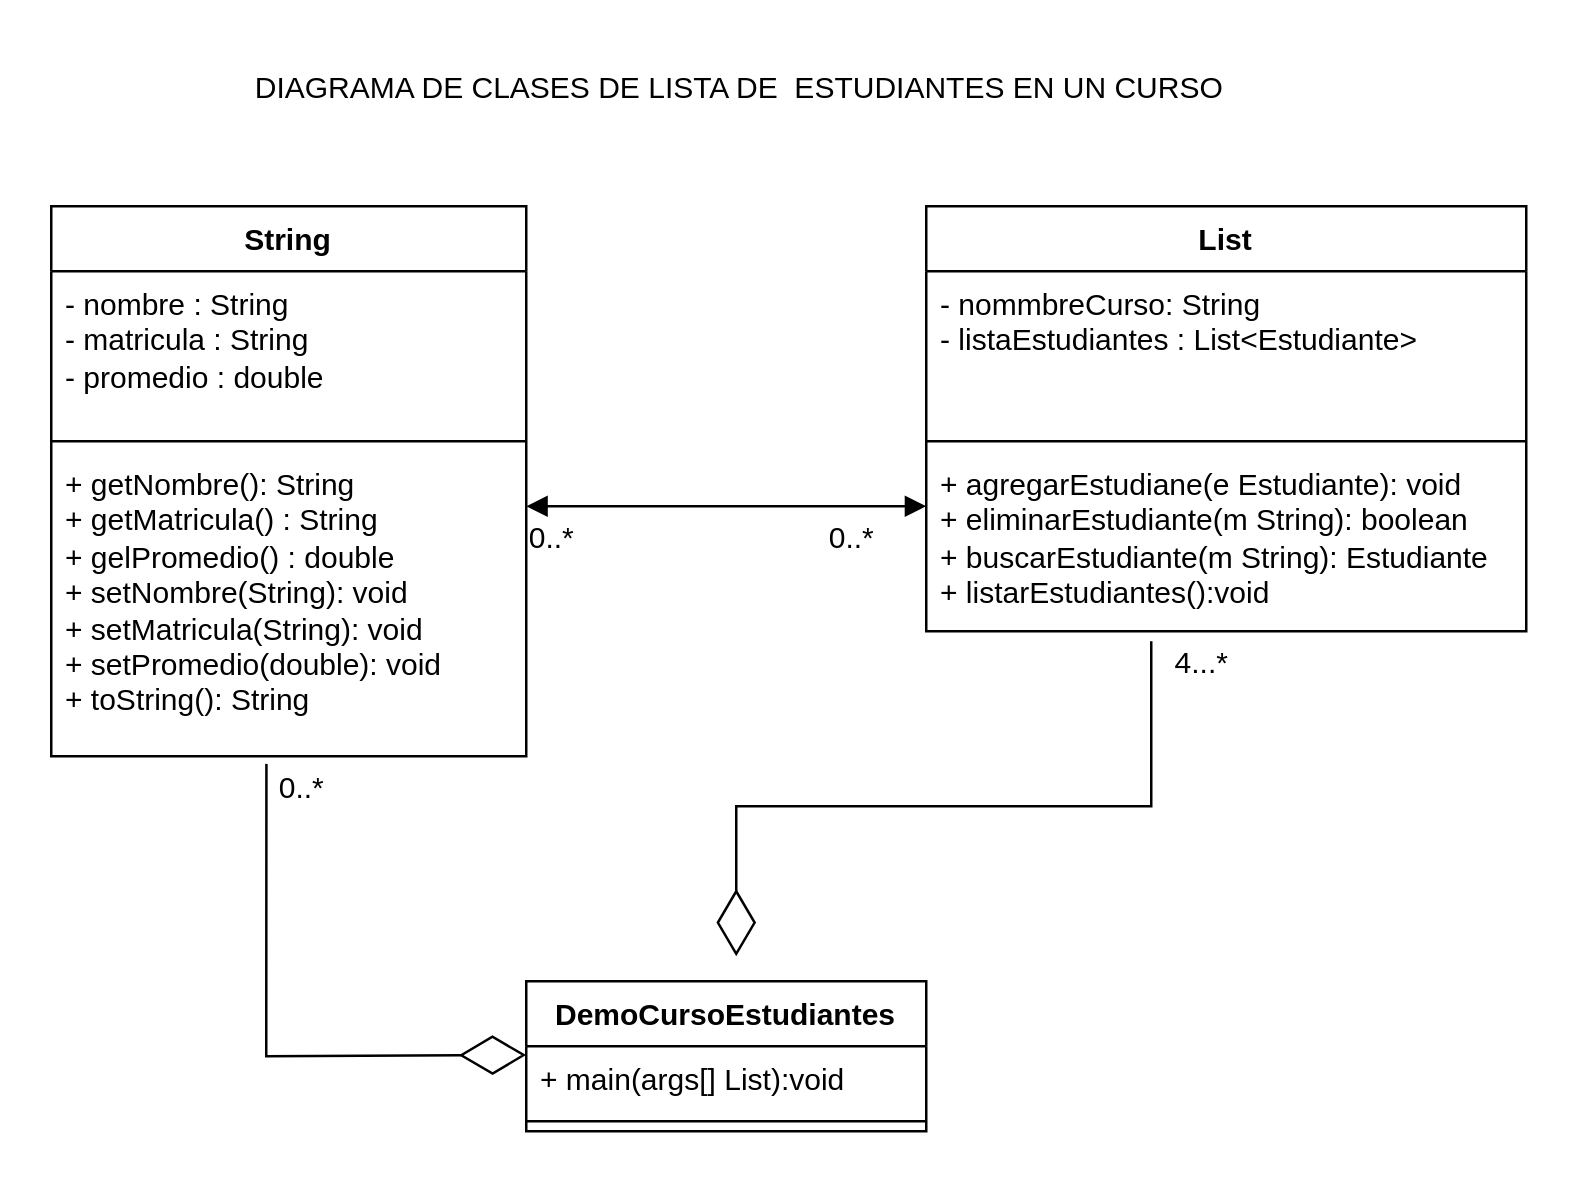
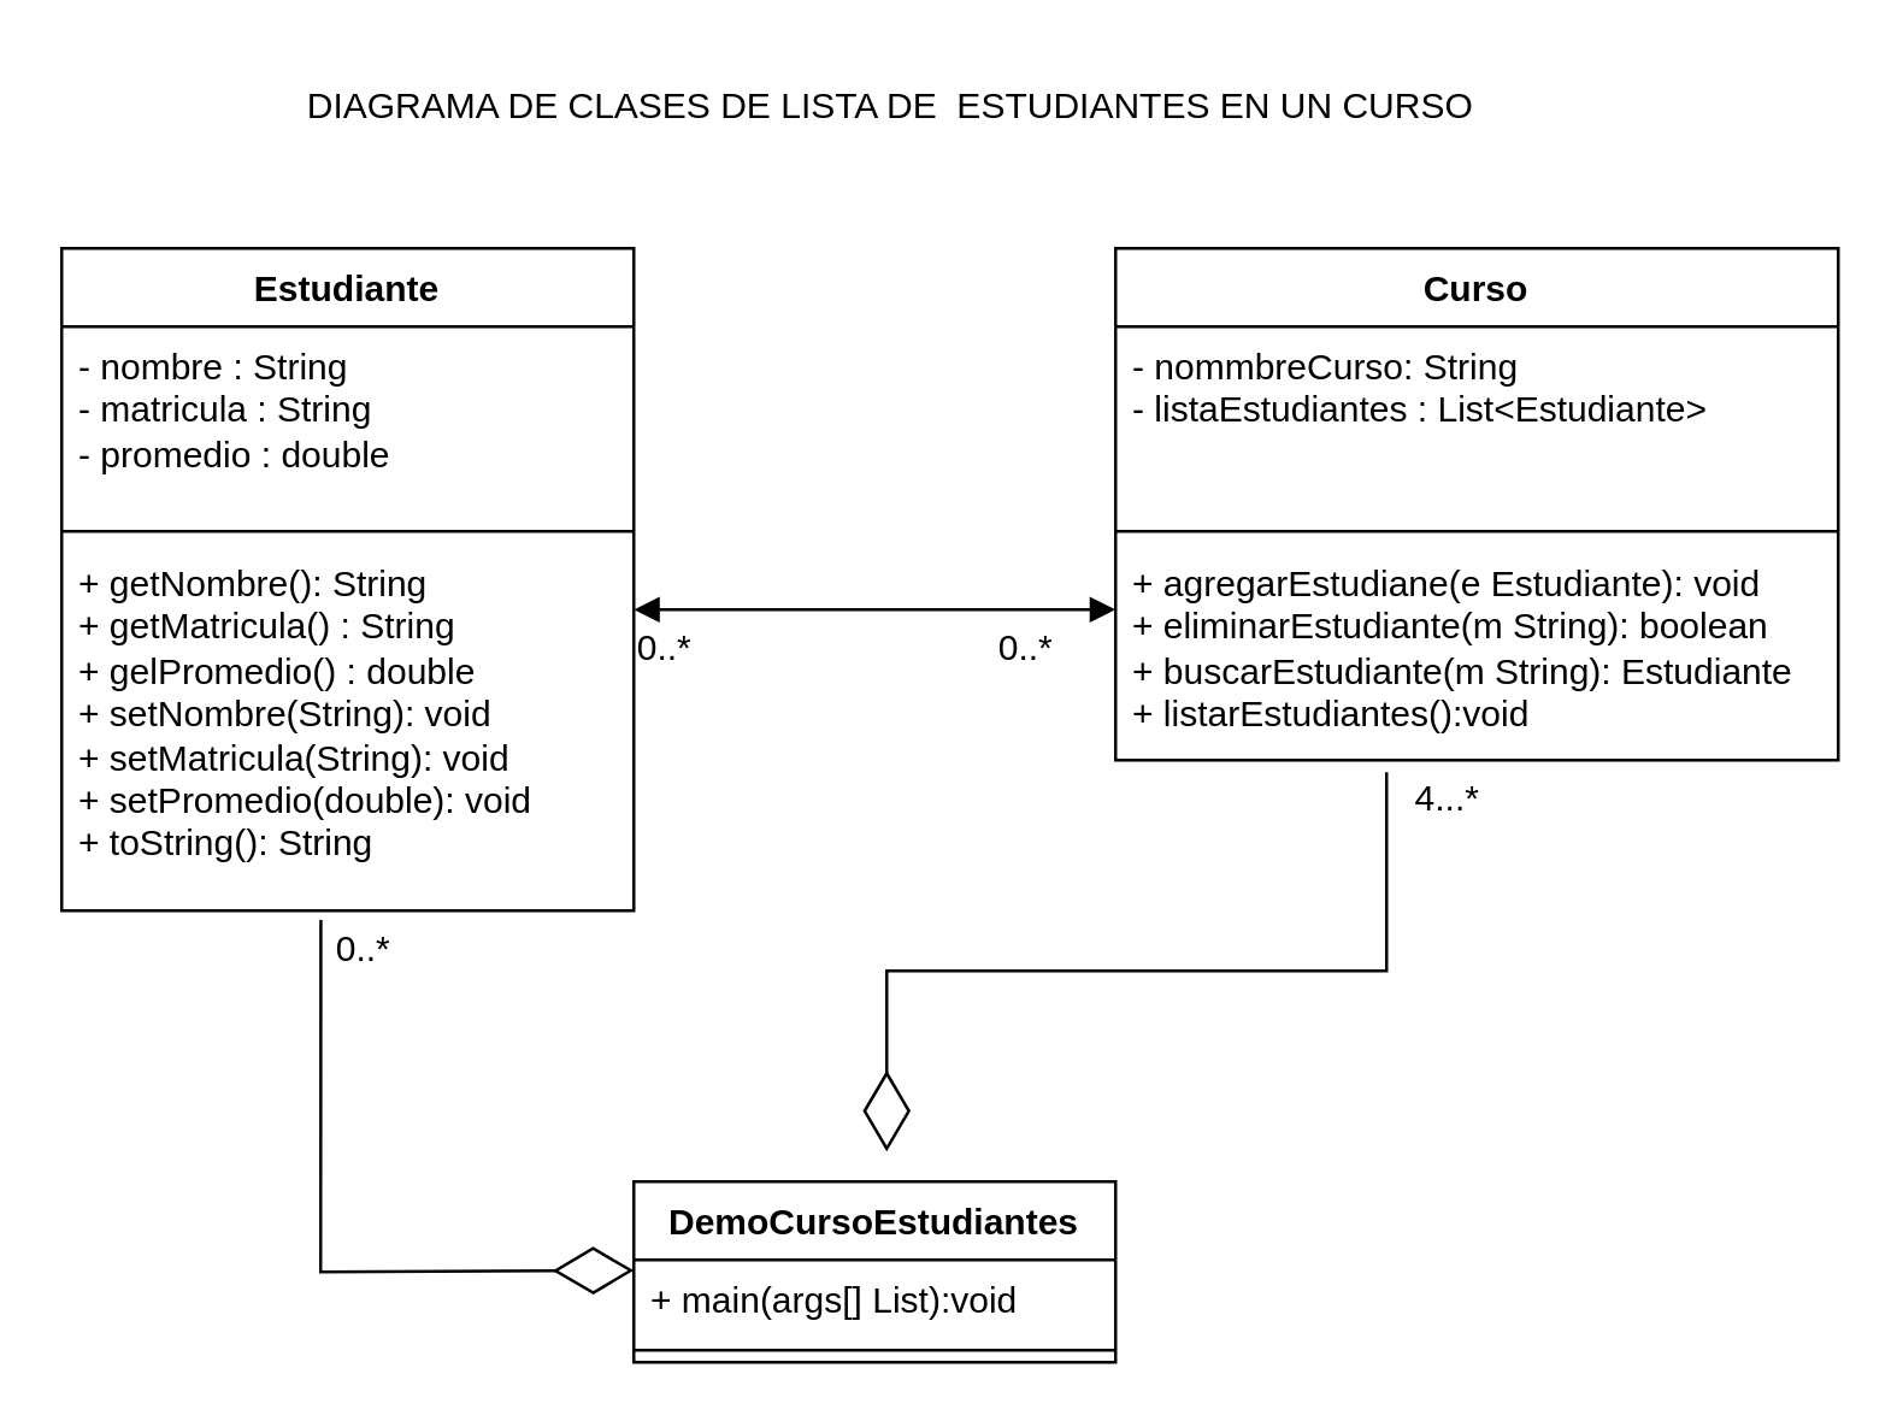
  <mxCell id="0" />
  <mxCell id="1" parent="0" />
- <mxCell id="2" value="String" style="swimlane;fontStyle=1;align=center;verticalAlign=top;childLayout=stackLayout;horizontal=1;startSize=26;horizontalStack=0;resizeParent=1;resizeParentMax=0;resizeLast=0;collapsible=1;marginBottom=0;whiteSpace=wrap;html=1;" vertex="1" parent="1"><mxGeometry x="20" y="82" width="190" height="220" as="geometry" /></mxCell>
+ <mxCell id="2" value="Estudiante" style="swimlane;fontStyle=1;align=center;verticalAlign=top;childLayout=stackLayout;horizontal=1;startSize=26;horizontalStack=0;resizeParent=1;resizeParentMax=0;resizeLast=0;collapsible=1;marginBottom=0;whiteSpace=wrap;html=1;" vertex="1" parent="1"><mxGeometry x="20" y="82" width="190" height="220" as="geometry" /></mxCell>
  <mxCell id="3" value="- nombre : String&lt;div&gt;- matricula : String&lt;/div&gt;&lt;div&gt;- promedio : double&lt;/div&gt;" style="text;strokeColor=none;fillColor=none;align=left;verticalAlign=top;spacingLeft=4;spacingRight=4;overflow=hidden;rotatable=0;points=[[0,0.5],[1,0.5]];portConstraint=eastwest;whiteSpace=wrap;html=1;" vertex="1" parent="2"><mxGeometry y="26" width="190" height="64" as="geometry" /></mxCell>
  <mxCell id="4" value="" style="line;strokeWidth=1;fillColor=none;align=left;verticalAlign=middle;spacingTop=-1;spacingLeft=3;spacingRight=3;rotatable=0;labelPosition=right;points=[];portConstraint=eastwest;strokeColor=inherit;" vertex="1" parent="2"><mxGeometry y="90" width="190" height="8" as="geometry" /></mxCell>
  <mxCell id="5" value="+ getNombre&lt;span style=&quot;background-color: transparent;&quot;&gt;(): String&lt;/span&gt;&lt;div&gt;&lt;span style=&quot;background-color: transparent;&quot;&gt;+ getMatricula() : String&lt;/span&gt;&lt;/div&gt;&lt;div&gt;&lt;span style=&quot;background-color: transparent;&quot;&gt;+ gelPromedio() : double&lt;/span&gt;&lt;/div&gt;&lt;div&gt;&lt;span style=&quot;background-color: transparent;&quot;&gt;+ setNombre(String): void&lt;/span&gt;&lt;/div&gt;&lt;div&gt;&lt;span style=&quot;background-color: transparent;&quot;&gt;+ setMatricula(String): void&lt;/span&gt;&lt;/div&gt;&lt;div&gt;&lt;span style=&quot;background-color: transparent;&quot;&gt;+ setPromedio(double): void&lt;/span&gt;&lt;/div&gt;&lt;div&gt;&lt;span style=&quot;background-color: transparent;&quot;&gt;+ toString(): String&lt;/span&gt;&lt;/div&gt;&lt;div&gt;&lt;span style=&quot;background-color: transparent;&quot;&gt;&lt;br&gt;&lt;/span&gt;&lt;/div&gt;" style="text;strokeColor=none;fillColor=none;align=left;verticalAlign=top;spacingLeft=4;spacingRight=4;overflow=hidden;rotatable=0;points=[[0,0.5],[1,0.5]];portConstraint=eastwest;whiteSpace=wrap;html=1;" vertex="1" parent="2"><mxGeometry y="98" width="190" height="122" as="geometry" /></mxCell>
- <mxCell id="6" value="List" style="swimlane;fontStyle=1;align=center;verticalAlign=top;childLayout=stackLayout;horizontal=1;startSize=26;horizontalStack=0;resizeParent=1;resizeParentMax=0;resizeLast=0;collapsible=1;marginBottom=0;whiteSpace=wrap;html=1;" vertex="1" parent="1"><mxGeometry x="370" y="82" width="240" height="170" as="geometry" /></mxCell>
+ <mxCell id="6" value="Curso" style="swimlane;fontStyle=1;align=center;verticalAlign=top;childLayout=stackLayout;horizontal=1;startSize=26;horizontalStack=0;resizeParent=1;resizeParentMax=0;resizeLast=0;collapsible=1;marginBottom=0;whiteSpace=wrap;html=1;" vertex="1" parent="1"><mxGeometry x="370" y="82" width="240" height="170" as="geometry" /></mxCell>
  <mxCell id="7" value="- nommbreCurso: String&lt;div&gt;- listaEstudiantes : List&amp;lt;Estudiante&amp;gt;&lt;/div&gt;" style="text;strokeColor=none;fillColor=none;align=left;verticalAlign=top;spacingLeft=4;spacingRight=4;overflow=hidden;rotatable=0;points=[[0,0.5],[1,0.5]];portConstraint=eastwest;whiteSpace=wrap;html=1;" vertex="1" parent="6"><mxGeometry y="26" width="240" height="64" as="geometry" /></mxCell>
  <mxCell id="8" value="" style="line;strokeWidth=1;fillColor=none;align=left;verticalAlign=middle;spacingTop=-1;spacingLeft=3;spacingRight=3;rotatable=0;labelPosition=right;points=[];portConstraint=eastwest;strokeColor=inherit;" vertex="1" parent="6"><mxGeometry y="90" width="240" height="8" as="geometry" /></mxCell>
  <mxCell id="9" value="+ agregarEstudiane(e Estudiante): void&lt;div&gt;+ eliminarEstudiante(m String): boolean&lt;/div&gt;&lt;div&gt;+ buscarEstudiante(m String): Estudiante&lt;/div&gt;&lt;div&gt;+ listarEstudiantes():void&lt;/div&gt;&lt;div&gt;&lt;br&gt;&lt;div&gt;&lt;br&gt;&lt;/div&gt;&lt;/div&gt;" style="text;strokeColor=none;fillColor=none;align=left;verticalAlign=top;spacingLeft=4;spacingRight=4;overflow=hidden;rotatable=0;points=[[0,0.5],[1,0.5]];portConstraint=eastwest;whiteSpace=wrap;html=1;" vertex="1" parent="6"><mxGeometry y="98" width="240" height="72" as="geometry" /></mxCell>
  <mxCell id="10" value="DemoCursoEstudiantes" style="swimlane;fontStyle=1;align=center;verticalAlign=top;childLayout=stackLayout;horizontal=1;startSize=26;horizontalStack=0;resizeParent=1;resizeParentMax=0;resizeLast=0;collapsible=1;marginBottom=0;whiteSpace=wrap;html=1;" vertex="1" parent="1"><mxGeometry x="210" y="392" width="160" height="60" as="geometry" /></mxCell>
  <mxCell id="11" value="+ main(args[] List):void" style="text;strokeColor=none;fillColor=none;align=left;verticalAlign=top;spacingLeft=4;spacingRight=4;overflow=hidden;rotatable=0;points=[[0,0.5],[1,0.5]];portConstraint=eastwest;whiteSpace=wrap;html=1;" vertex="1" parent="10"><mxGeometry y="26" width="160" height="26" as="geometry" /></mxCell>
  <mxCell id="12" value="" style="line;strokeWidth=1;fillColor=none;align=left;verticalAlign=middle;spacingTop=-1;spacingLeft=3;spacingRight=3;rotatable=0;labelPosition=right;points=[];portConstraint=eastwest;strokeColor=inherit;" vertex="1" parent="10"><mxGeometry y="52" width="160" height="8" as="geometry" /></mxCell>
  <mxCell id="13" value="DIAGRAMA DE CLASES DE LISTA DE&amp;nbsp; ESTUDIANTES EN UN CURSO" style="text;html=1;align=center;verticalAlign=middle;resizable=0;points=[];autosize=1;strokeColor=none;fillColor=none;" vertex="1" parent="1"><mxGeometry x="90" y="20" width="410" height="30" as="geometry" /></mxCell>
  <mxCell id="14" value="" style="endArrow=diamondThin;endFill=0;endSize=24;html=1;rounded=0;" edge="1" parent="1"><mxGeometry width="160" relative="1" as="geometry"><mxPoint x="460" y="256" as="sourcePoint" /><mxPoint x="294" y="382" as="targetPoint" /><Array as="points"><mxPoint x="460" y="322" /><mxPoint x="294" y="322" /></Array></mxGeometry></mxCell>
  <mxCell id="15" value="4...*" style="text;html=1;align=center;verticalAlign=middle;resizable=0;points=[];autosize=1;strokeColor=none;fillColor=none;" vertex="1" parent="1"><mxGeometry x="460" y="250" width="40" height="30" as="geometry" /></mxCell>
  <mxCell id="16" value="" style="endArrow=diamondThin;endFill=0;endSize=24;html=1;rounded=0;exitX=0.453;exitY=1.025;exitDx=0;exitDy=0;exitPerimeter=0;" edge="1" parent="1" source="5"><mxGeometry width="160" relative="1" as="geometry"><mxPoint x="50" y="421.5" as="sourcePoint" /><mxPoint x="210" y="421.5" as="targetPoint" /><Array as="points"><mxPoint x="106" y="422" /></Array></mxGeometry></mxCell>
  <mxCell id="17" value="0..*" style="text;html=1;align=center;verticalAlign=middle;resizable=0;points=[];autosize=1;strokeColor=none;fillColor=none;" vertex="1" parent="1"><mxGeometry x="100" y="300" width="40" height="30" as="geometry" /></mxCell>
  <mxCell id="18" value="" style="endArrow=block;startArrow=block;endFill=1;startFill=1;html=1;rounded=0;" edge="1" parent="1"><mxGeometry width="160" relative="1" as="geometry"><mxPoint x="210" y="202" as="sourcePoint" /><mxPoint x="370" y="202" as="targetPoint" /></mxGeometry></mxCell>
  <mxCell id="19" value="0..*" style="text;html=1;align=center;verticalAlign=middle;resizable=0;points=[];autosize=1;strokeColor=none;fillColor=none;" vertex="1" parent="1"><mxGeometry x="200" y="200" width="40" height="30" as="geometry" /></mxCell>
  <mxCell id="20" value="0..*" style="text;html=1;align=center;verticalAlign=middle;resizable=0;points=[];autosize=1;strokeColor=none;fillColor=none;" vertex="1" parent="1"><mxGeometry x="320" y="200" width="40" height="30" as="geometry" /></mxCell>
